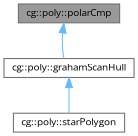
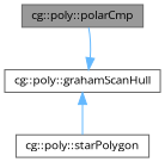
  digraph {
    fontname="Open Sans"
    rankdir=TB
    node [color=grey40 fillcolor=white fontname="Open Sans" fontsize=10 shape=box style=filled]
    edge [color=steelblue1 dir=back fontname="Open Sans" fontsize=10 labelfontname=Helvetica labelfontsize=10 style=solid]
    n1 [color=gray40 fillcolor=grey60 fontcolor=black height=0.2 label="cg::poly::polarCmp" width=0.4]
    n2 [height=0.2 label="cg::poly::grahamScanHull" width=0.4]
    n3 [height=0.2 label="cg::poly::starPolygon" width=0.4]
-   n1 -> n2
+   n2 -> n1
    n2 -> n3
  }
